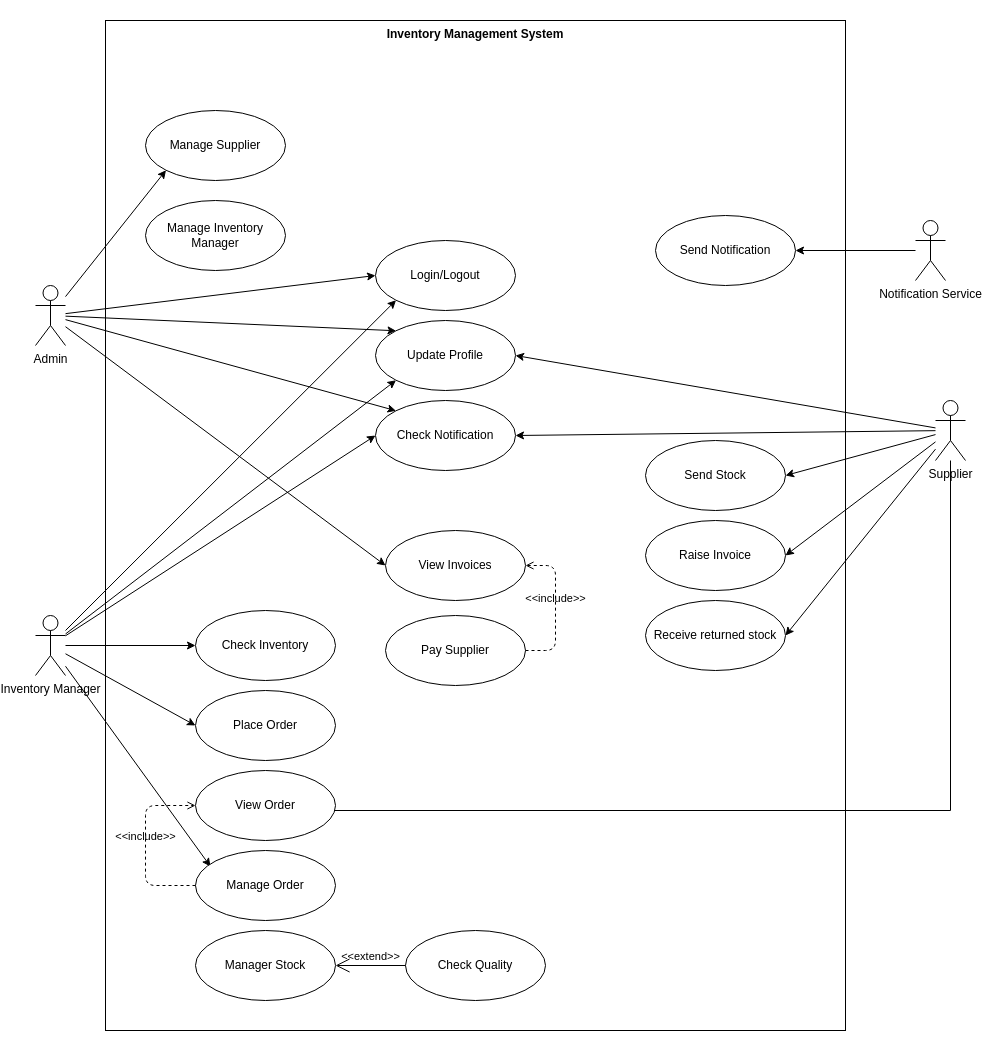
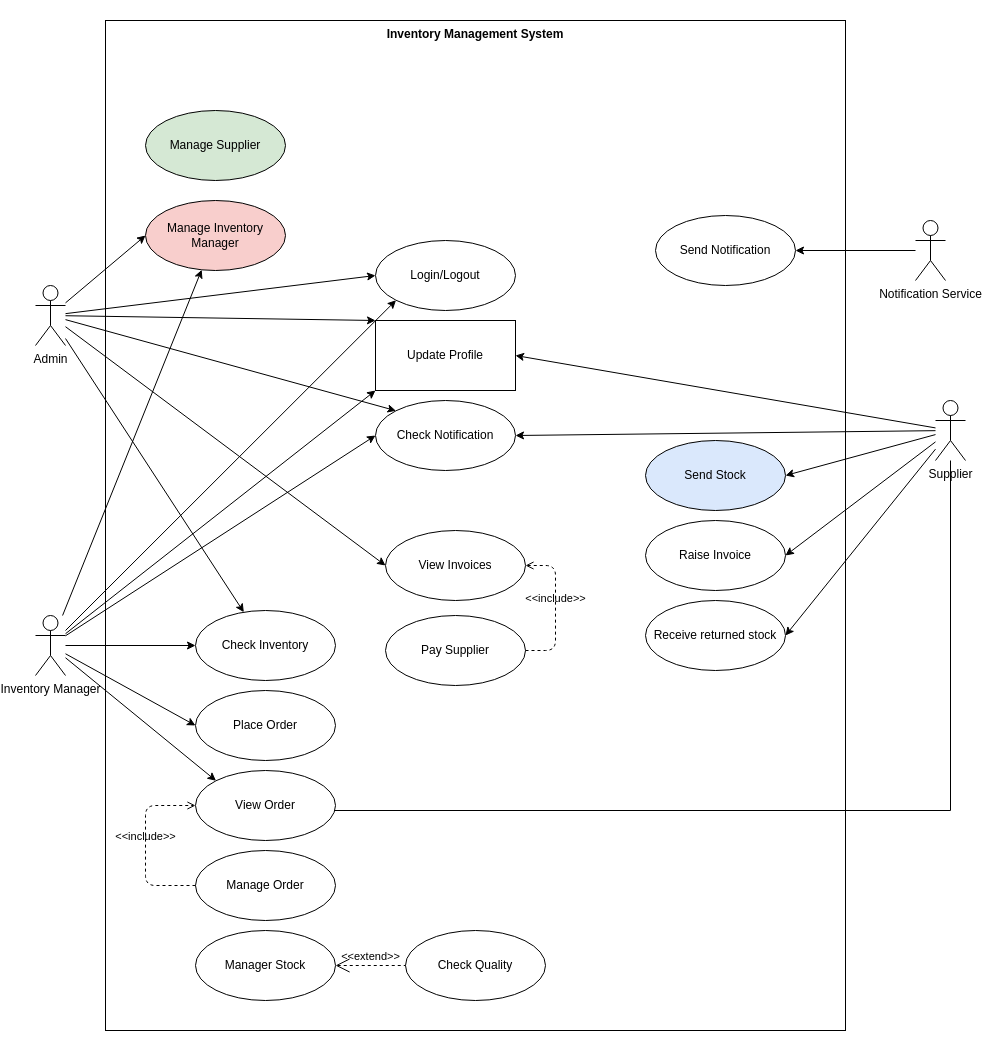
  <mxCell id="0" />
  <mxCell id="1" parent="0" />
  <mxCell id="2" value="Inventory Management System" style="shape=rect;html=1;verticalAlign=top;fontStyle=1;whiteSpace=wrap;align=center;" vertex="1" parent="1"><mxGeometry x="90" y="20" width="740" height="1010" as="geometry" /></mxCell>
  <mxCell id="3" style="rounded=0;orthogonalLoop=1;jettySize=auto;html=1;entryX=0;entryY=0.5;entryDx=0;entryDy=0;" edge="1" parent="1" source="9" target="28"><mxGeometry relative="1" as="geometry" /></mxCell>
  <mxCell id="4" style="edgeStyle=none;rounded=0;orthogonalLoop=1;jettySize=auto;html=1;entryX=0;entryY=0;entryDx=0;entryDy=0;" edge="1" parent="1" source="9" target="36"><mxGeometry relative="1" as="geometry"><mxPoint x="270" y="350" as="targetPoint" /></mxGeometry></mxCell>
  <mxCell id="5" style="edgeStyle=none;rounded=0;orthogonalLoop=1;jettySize=auto;html=1;entryX=0;entryY=0;entryDx=0;entryDy=0;" edge="1" parent="1" source="9" target="34"><mxGeometry relative="1" as="geometry" /></mxCell>
  <mxCell id="6" style="edgeStyle=none;rounded=0;orthogonalLoop=1;jettySize=auto;html=1;entryX=0;entryY=0.5;entryDx=0;entryDy=0;" edge="1" parent="1" source="9" target="37"><mxGeometry relative="1" as="geometry" /></mxCell>
- <mxCell id="7" style="rounded=0;orthogonalLoop=1;jettySize=auto;html=1;entryX=0;entryY=1;entryDx=0;entryDy=0;" edge="1" parent="1" source="9" target="40"><mxGeometry relative="1" as="geometry" /></mxCell>
+ <mxCell id="7" style="rounded=0;orthogonalLoop=1;jettySize=auto;html=1;" edge="1" parent="1" source="9" target="27"><mxGeometry relative="1" as="geometry" /></mxCell>
+ <mxCell id="8" style="edgeStyle=none;rounded=0;orthogonalLoop=1;jettySize=auto;html=1;entryX=0;entryY=0.5;entryDx=0;entryDy=0;" edge="1" parent="1" source="9" target="39"><mxGeometry relative="1" as="geometry" /></mxCell>
  <mxCell id="9" value="&lt;div&gt;Admin&lt;/div&gt;" style="shape=umlActor;verticalLabelPosition=bottom;verticalAlign=top;html=1;outlineConnect=0;" vertex="1" parent="1"><mxGeometry x="20" y="285" width="30" height="60" as="geometry" /></mxCell>
  <mxCell id="10" style="rounded=0;orthogonalLoop=1;jettySize=auto;html=1;entryX=0;entryY=1;entryDx=0;entryDy=0;" edge="1" parent="1" source="17" target="28"><mxGeometry relative="1" as="geometry" /></mxCell>
  <mxCell id="11" style="edgeStyle=none;rounded=0;orthogonalLoop=1;jettySize=auto;html=1;entryX=0;entryY=1;entryDx=0;entryDy=0;" edge="1" parent="1" source="17" target="36"><mxGeometry relative="1" as="geometry" /></mxCell>
  <mxCell id="12" style="edgeStyle=none;rounded=0;orthogonalLoop=1;jettySize=auto;html=1;entryX=0;entryY=0.5;entryDx=0;entryDy=0;" edge="1" parent="1" source="17" target="27"><mxGeometry relative="1" as="geometry" /></mxCell>
  <mxCell id="13" style="edgeStyle=none;rounded=0;orthogonalLoop=1;jettySize=auto;html=1;entryX=0;entryY=0.5;entryDx=0;entryDy=0;" edge="1" parent="1" source="17" target="29"><mxGeometry relative="1" as="geometry" /></mxCell>
  <mxCell id="14" style="edgeStyle=none;rounded=0;orthogonalLoop=1;jettySize=auto;html=1;entryX=0;entryY=0.5;entryDx=0;entryDy=0;" edge="1" parent="1" source="17" target="34"><mxGeometry relative="1" as="geometry" /></mxCell>
- <mxCell id="16" style="edgeStyle=none;rounded=0;orthogonalLoop=1;jettySize=auto;html=1;entryX=0.107;entryY=0.229;entryDx=0;entryDy=0;entryPerimeter=0;" edge="1" parent="1" source="17" target="42"><mxGeometry relative="1" as="geometry" /></mxCell>
+ <mxCell id="15" style="rounded=0;orthogonalLoop=1;jettySize=auto;html=1;entryX=0;entryY=0;entryDx=0;entryDy=0;" edge="1" parent="1" source="17" target="41"><mxGeometry relative="1" as="geometry" /></mxCell>
+ <mxCell id="16" style="edgeStyle=none;rounded=0;orthogonalLoop=1;jettySize=auto;html=1;" edge="1" parent="1" source="17" target="39"><mxGeometry relative="1" as="geometry" /></mxCell>
  <mxCell id="17" value="&lt;div&gt;Inventory Manager&lt;/div&gt;" style="shape=umlActor;verticalLabelPosition=bottom;verticalAlign=top;html=1;outlineConnect=0;" vertex="1" parent="1"><mxGeometry x="20" y="615" width="30" height="60" as="geometry" /></mxCell>
  <mxCell id="18" style="edgeStyle=none;rounded=0;orthogonalLoop=1;jettySize=auto;html=1;entryX=1;entryY=0.5;entryDx=0;entryDy=0;" edge="1" parent="1" source="24" target="36"><mxGeometry relative="1" as="geometry" /></mxCell>
  <mxCell id="19" style="edgeStyle=none;rounded=0;orthogonalLoop=1;jettySize=auto;html=1;entryX=1;entryY=0.5;entryDx=0;entryDy=0;" edge="1" parent="1" source="24" target="32"><mxGeometry relative="1" as="geometry" /></mxCell>
  <mxCell id="20" style="edgeStyle=none;rounded=0;orthogonalLoop=1;jettySize=auto;html=1;entryX=1;entryY=0.5;entryDx=0;entryDy=0;" edge="1" parent="1" source="24" target="33"><mxGeometry relative="1" as="geometry" /></mxCell>
  <mxCell id="21" style="edgeStyle=none;rounded=0;orthogonalLoop=1;jettySize=auto;html=1;entryX=1;entryY=0.5;entryDx=0;entryDy=0;" edge="1" parent="1" source="24" target="30"><mxGeometry relative="1" as="geometry" /></mxCell>
  <mxCell id="22" style="edgeStyle=none;rounded=0;orthogonalLoop=1;jettySize=auto;html=1;entryX=1;entryY=0.5;entryDx=0;entryDy=0;" edge="1" parent="1" source="24" target="34"><mxGeometry relative="1" as="geometry" /></mxCell>
  <mxCell id="23" style="edgeStyle=orthogonalEdgeStyle;rounded=0;orthogonalLoop=1;jettySize=auto;html=1;" edge="1" parent="1" source="24"><mxGeometry relative="1" as="geometry"><mxPoint x="290" y="810" as="targetPoint" /><Array as="points"><mxPoint x="935" y="810" /></Array></mxGeometry></mxCell>
  <mxCell id="24" value="Supplier" style="shape=umlActor;verticalLabelPosition=bottom;verticalAlign=top;html=1;outlineConnect=0;" vertex="1" parent="1"><mxGeometry x="920" y="400" width="30" height="60" as="geometry" /></mxCell>
  <mxCell id="25" style="edgeStyle=orthogonalEdgeStyle;rounded=0;orthogonalLoop=1;jettySize=auto;html=1;entryX=1;entryY=0.5;entryDx=0;entryDy=0;" edge="1" parent="1" source="26" target="31"><mxGeometry relative="1" as="geometry" /></mxCell>
  <mxCell id="26" value="Notification Service" style="shape=umlActor;verticalLabelPosition=bottom;verticalAlign=top;html=1;outlineConnect=0;" vertex="1" parent="1"><mxGeometry x="900" y="220" width="30" height="60" as="geometry" /></mxCell>
  <mxCell id="27" value="Check Inventory" style="ellipse;whiteSpace=wrap;html=1;" vertex="1" parent="1"><mxGeometry x="180" y="610" width="140" height="70" as="geometry" /></mxCell>
  <mxCell id="28" value="&lt;div&gt;Login/Logout&lt;/div&gt;" style="ellipse;whiteSpace=wrap;html=1;" vertex="1" parent="1"><mxGeometry x="360" y="240" width="140" height="70" as="geometry" /></mxCell>
  <mxCell id="29" value="Place Order" style="ellipse;whiteSpace=wrap;html=1;" vertex="1" parent="1"><mxGeometry x="180" y="690" width="140" height="70" as="geometry" /></mxCell>
  <mxCell id="30" value="Receive returned stock" style="ellipse;whiteSpace=wrap;html=1;" vertex="1" parent="1"><mxGeometry x="630" y="600" width="140" height="70" as="geometry" /></mxCell>
  <mxCell id="31" value="Send Notification" style="ellipse;whiteSpace=wrap;html=1;" vertex="1" parent="1"><mxGeometry x="640" y="215" width="140" height="70" as="geometry" /></mxCell>
- <mxCell id="32" value="&lt;div&gt;Send Stock&lt;/div&gt;" style="ellipse;whiteSpace=wrap;html=1;" vertex="1" parent="1"><mxGeometry x="630" y="440" width="140" height="70" as="geometry" /></mxCell>
+ <mxCell id="32" value="&lt;div&gt;Send Stock&lt;/div&gt;" style="ellipse;whiteSpace=wrap;html=1;fillColor=#dae8fc;" vertex="1" parent="1"><mxGeometry x="630" y="440" width="140" height="70" as="geometry" /></mxCell>
  <mxCell id="33" value="Raise Invoice" style="ellipse;whiteSpace=wrap;html=1;" vertex="1" parent="1"><mxGeometry x="630" y="520" width="140" height="70" as="geometry" /></mxCell>
  <mxCell id="34" value="Check Notification" style="ellipse;whiteSpace=wrap;html=1;" vertex="1" parent="1"><mxGeometry x="360" y="400" width="140" height="70" as="geometry" /></mxCell>
  <mxCell id="35" value="Pay Supplier" style="ellipse;whiteSpace=wrap;html=1;" vertex="1" parent="1"><mxGeometry x="370" y="615" width="140" height="70" as="geometry" /></mxCell>
- <mxCell id="36" value="Update Profile" style="ellipse;whiteSpace=wrap;html=1;" vertex="1" parent="1"><mxGeometry x="360" y="320" width="140" height="70" as="geometry" /></mxCell>
+ <mxCell id="36" value="Update Profile" style="whiteSpace=wrap;html=1;rounded=0;" vertex="1" parent="1"><mxGeometry x="360" y="320" width="140" height="70" as="geometry" /></mxCell>
  <mxCell id="37" value="&lt;div&gt;View Invoices&lt;/div&gt;" style="ellipse;whiteSpace=wrap;html=1;" vertex="1" parent="1"><mxGeometry x="370" y="530" width="140" height="70" as="geometry" /></mxCell>
  <mxCell id="38" value="&amp;lt;&amp;lt;include&amp;gt;&amp;gt;" style="edgeStyle=orthogonalEdgeStyle;html=1;endArrow=open;verticalAlign=bottom;dashed=1;labelBackgroundColor=none;entryX=1;entryY=0.5;entryDx=0;entryDy=0;" edge="1" parent="1" source="35" target="37"><mxGeometry width="160" relative="1" as="geometry"><mxPoint x="510" y="650" as="sourcePoint" /><mxPoint x="670" y="650" as="targetPoint" /><Array as="points"><mxPoint x="540" y="650" /><mxPoint x="540" y="565" /></Array></mxGeometry></mxCell>
- <mxCell id="39" value="Manage Inventory Manager" style="ellipse;whiteSpace=wrap;html=1;" vertex="1" parent="1"><mxGeometry x="130" y="200" width="140" height="70" as="geometry" /></mxCell>
- <mxCell id="40" value="Manage Supplier" style="ellipse;whiteSpace=wrap;html=1;" vertex="1" parent="1"><mxGeometry x="130" y="110" width="140" height="70" as="geometry" /></mxCell>
+ <mxCell id="39" value="Manage Inventory Manager" style="ellipse;whiteSpace=wrap;html=1;fillColor=#f8cecc;" vertex="1" parent="1"><mxGeometry x="130" y="200" width="140" height="70" as="geometry" /></mxCell>
+ <mxCell id="40" value="Manage Supplier" style="ellipse;whiteSpace=wrap;html=1;fillColor=#d5e8d4;" vertex="1" parent="1"><mxGeometry x="130" y="110" width="140" height="70" as="geometry" /></mxCell>
  <mxCell id="41" value="View Order" style="ellipse;whiteSpace=wrap;html=1;" vertex="1" parent="1"><mxGeometry x="180" y="770" width="140" height="70" as="geometry" /></mxCell>
  <mxCell id="42" value="Manage Order" style="ellipse;whiteSpace=wrap;html=1;" vertex="1" parent="1"><mxGeometry x="180" y="850" width="140" height="70" as="geometry" /></mxCell>
  <mxCell id="43" value="&amp;lt;&amp;lt;include&amp;gt;&amp;gt;" style="edgeStyle=orthogonalEdgeStyle;html=1;endArrow=open;verticalAlign=bottom;dashed=1;labelBackgroundColor=none;exitX=0;exitY=0.5;exitDx=0;exitDy=0;entryX=0;entryY=0.5;entryDx=0;entryDy=0;" edge="1" parent="1" source="42" target="41"><mxGeometry width="160" relative="1" as="geometry"><mxPoint x="150" y="885" as="sourcePoint" /><mxPoint x="150" y="805" as="targetPoint" /><Array as="points"><mxPoint x="130" y="885" /><mxPoint x="130" y="805" /></Array></mxGeometry></mxCell>
  <mxCell id="44" value="Manager Stock" style="ellipse;whiteSpace=wrap;html=1;" vertex="1" parent="1"><mxGeometry x="180" y="930" width="140" height="70" as="geometry" /></mxCell>
  <mxCell id="45" value="Check Quality" style="ellipse;whiteSpace=wrap;html=1;" vertex="1" parent="1"><mxGeometry x="390" y="930" width="140" height="70" as="geometry" /></mxCell>
- <mxCell id="46" value="&amp;lt;&amp;lt;extend&amp;gt;&amp;gt;" style="edgeStyle=none;html=1;startArrow=open;endArrow=none;startSize=12;verticalAlign=bottom;dashed=0;labelBackgroundColor=none;entryX=0;entryY=0.5;entryDx=0;entryDy=0;exitX=1;exitY=0.5;exitDx=0;exitDy=0;" edge="1" parent="1" source="44" target="45"><mxGeometry width="160" relative="1" as="geometry"><mxPoint x="300" y="750" as="sourcePoint" /><mxPoint x="460" y="750" as="targetPoint" /></mxGeometry></mxCell>
+ <mxCell id="46" value="&amp;lt;&amp;lt;extend&amp;gt;&amp;gt;" style="edgeStyle=none;html=1;startArrow=open;endArrow=none;startSize=12;verticalAlign=bottom;dashed=1;labelBackgroundColor=none;entryX=0;entryY=0.5;entryDx=0;entryDy=0;exitX=1;exitY=0.5;exitDx=0;exitDy=0;" edge="1" parent="1" source="44" target="45"><mxGeometry width="160" relative="1" as="geometry"><mxPoint x="300" y="750" as="sourcePoint" /><mxPoint x="460" y="750" as="targetPoint" /></mxGeometry></mxCell>
